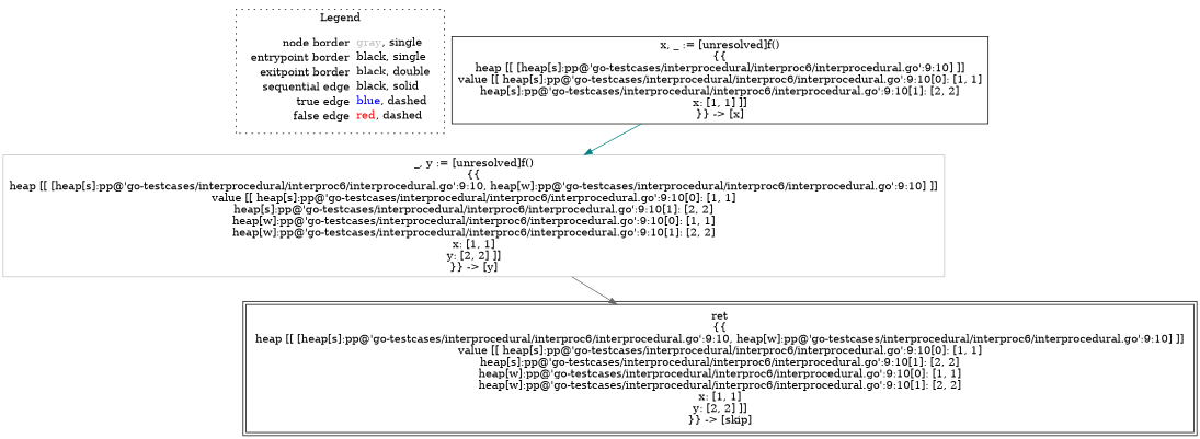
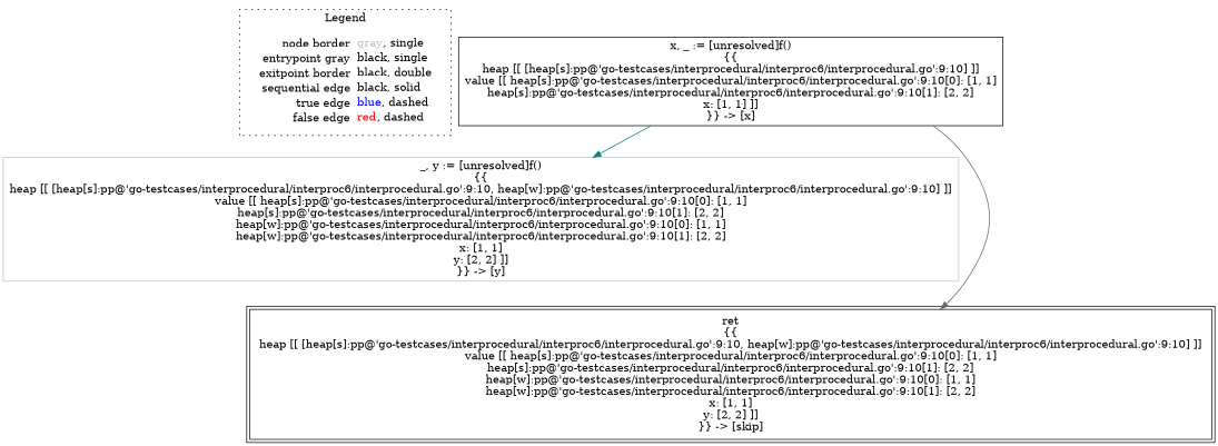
  digraph {
    node [shape=rect color=black]
    edge [style=solid]
-   n1 [label=<<table border="0" cellpadding="2" cellspacing="0" cellborder="0"><tr><td align="right">node border&nbsp;</td><td align="left"><font color="gray">gray</font>, single</td></tr><tr><td align="right">entrypoint border&nbsp;</td><td align="left"><font color="black">black</font>, single</td></tr><tr><td align="right">exitpoint border&nbsp;</td><td align="left"><font color="black">black</font>, double</td></tr><tr><td align="right">sequential edge&nbsp;</td><td align="left"><font color="black">black</font>, solid</td></tr><tr><td align="right">true edge&nbsp;</td><td align="left"><font color="blue">blue</font>, dashed</td></tr><tr><td align="right">false edge&nbsp;</td><td align="left"><font color="red">red</font>, dashed</td></tr></table>> shape=plaintext color=""]
+   n1 [label=<<table border="0" cellpadding="2" cellspacing="0" cellborder="0"><tr><td align="right">node border&nbsp;</td><td align="left"><font color="gray">gray</font>, single</td></tr><tr><td align="right">entrypoint gray&nbsp;</td><td align="left"><font color="black">black</font>, single</td></tr><tr><td align="right">exitpoint border&nbsp;</td><td align="left"><font color="black">black</font>, double</td></tr><tr><td align="right">sequential edge&nbsp;</td><td align="left"><font color="black">black</font>, solid</td></tr><tr><td align="right">true edge&nbsp;</td><td align="left"><font color="blue">blue</font>, dashed</td></tr><tr><td align="right">false edge&nbsp;</td><td align="left"><font color="red">red</font>, dashed</td></tr></table>> shape=plaintext color=""]
    n2 [label=<x, _ := [unresolved]f()<BR/>{{<BR/>heap [[ [heap[s]:pp@'go-testcases/interprocedural/interproc6/interprocedural.go':9:10] ]]<BR/>value [[ heap[s]:pp@'go-testcases/interprocedural/interproc6/interprocedural.go':9:10[0]: [1, 1]<BR/>heap[s]:pp@'go-testcases/interprocedural/interproc6/interprocedural.go':9:10[1]: [2, 2]<BR/>x: [1, 1] ]]<BR/>}} -&gt; [x]>]
    n3 [color=gray label=<_, y := [unresolved]f()<BR/>{{<BR/>heap [[ [heap[s]:pp@'go-testcases/interprocedural/interproc6/interprocedural.go':9:10, heap[w]:pp@'go-testcases/interprocedural/interproc6/interprocedural.go':9:10] ]]<BR/>value [[ heap[s]:pp@'go-testcases/interprocedural/interproc6/interprocedural.go':9:10[0]: [1, 1]<BR/>heap[s]:pp@'go-testcases/interprocedural/interproc6/interprocedural.go':9:10[1]: [2, 2]<BR/>heap[w]:pp@'go-testcases/interprocedural/interproc6/interprocedural.go':9:10[0]: [1, 1]<BR/>heap[w]:pp@'go-testcases/interprocedural/interproc6/interprocedural.go':9:10[1]: [2, 2]<BR/>x: [1, 1]<BR/>y: [2, 2] ]]<BR/>}} -&gt; [y]>]
    n4 [label=<ret<BR/>{{<BR/>heap [[ [heap[s]:pp@'go-testcases/interprocedural/interproc6/interprocedural.go':9:10, heap[w]:pp@'go-testcases/interprocedural/interproc6/interprocedural.go':9:10] ]]<BR/>value [[ heap[s]:pp@'go-testcases/interprocedural/interproc6/interprocedural.go':9:10[0]: [1, 1]<BR/>heap[s]:pp@'go-testcases/interprocedural/interproc6/interprocedural.go':9:10[1]: [2, 2]<BR/>heap[w]:pp@'go-testcases/interprocedural/interproc6/interprocedural.go':9:10[0]: [1, 1]<BR/>heap[w]:pp@'go-testcases/interprocedural/interproc6/interprocedural.go':9:10[1]: [2, 2]<BR/>x: [1, 1]<BR/>y: [2, 2] ]]<BR/>}} -&gt; [skip]> peripheries=2]
    subgraph cluster_1 {
      label=Legend
      style=dotted
      n1
    }
    n2 -> n3 [color=teal]
-   n3 -> n4 [color=gray40]
+   n2 -> n4 [color=gray40]
  }
